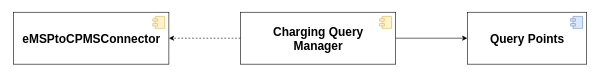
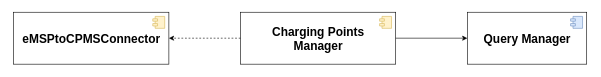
  <mxCell id="0" />
  <mxCell id="1" parent="0" />
- <mxCell id="2" value="&lt;b style=&quot;font-size: 20px&quot;&gt;Query Points&lt;/b&gt;" style="html=1;dropTarget=0;fontSize=20;fontStyle=0;" parent="1" vertex="1"><mxGeometry x="780" y="20" width="200" height="87" as="geometry" /></mxCell>
+ <mxCell id="2" value="&lt;b style=&quot;font-size: 20px&quot;&gt;Query Manager&lt;/b&gt;" style="html=1;dropTarget=0;fontSize=20;fontStyle=0;" parent="1" vertex="1"><mxGeometry x="780" y="20" width="200" height="87" as="geometry" /></mxCell>
  <mxCell id="3" value="" style="shape=module;jettyWidth=8;jettyHeight=4;fontSize=20;fillColor=#dae8fc;strokeColor=#6c8ebf;" parent="2" vertex="1"><mxGeometry x="1" width="20" height="20" relative="1" as="geometry"><mxPoint x="-27" y="7" as="offset" /></mxGeometry></mxCell>
- <mxCell id="4" value="&lt;b&gt;Charging Query&lt;br&gt;Manager&lt;br&gt;&lt;/b&gt;" style="html=1;dropTarget=0;fontSize=20;sketch=0;" parent="1" vertex="1"><mxGeometry x="400" y="20" width="260" height="87" as="geometry" /></mxCell>
+ <mxCell id="4" value="&lt;b&gt;Charging Points&lt;br&gt;Manager&lt;br&gt;&lt;/b&gt;" style="html=1;dropTarget=0;fontSize=20;sketch=0;" parent="1" vertex="1"><mxGeometry x="400" y="20" width="260" height="87" as="geometry" /></mxCell>
  <mxCell id="5" value="" style="shape=module;jettyWidth=8;jettyHeight=4;fontSize=20;fillColor=#fff2cc;strokeColor=#d6b656;" parent="4" vertex="1"><mxGeometry x="1" width="20" height="20" relative="1" as="geometry"><mxPoint x="-27" y="7" as="offset" /></mxGeometry></mxCell>
  <mxCell id="6" value="" style="endArrow=classic;html=1;entryX=0;entryY=0.5;entryDx=0;entryDy=0;exitX=1;exitY=0.5;exitDx=0;exitDy=0;" parent="1" source="4" target="2" edge="1"><mxGeometry width="50" height="50" relative="1" as="geometry"><mxPoint x="510" y="140" as="sourcePoint" /><mxPoint x="560" y="90" as="targetPoint" /></mxGeometry></mxCell>
  <mxCell id="7" value="&lt;b&gt;eMSPtoCPMSConnector&lt;/b&gt;" style="html=1;dropTarget=0;fontSize=20;sketch=0;" parent="1" vertex="1"><mxGeometry x="20" y="20" width="260" height="87" as="geometry" /></mxCell>
  <mxCell id="8" value="" style="shape=module;jettyWidth=8;jettyHeight=4;fontSize=20;fillColor=#fff2cc;strokeColor=#d6b656;" parent="7" vertex="1"><mxGeometry x="1" width="20" height="20" relative="1" as="geometry"><mxPoint x="-27" y="7" as="offset" /></mxGeometry></mxCell>
  <mxCell id="9" value="" style="endArrow=classic;html=1;dashed=1;" parent="1" source="4" target="7" edge="1"><mxGeometry width="50" height="50" relative="1" as="geometry"><mxPoint x="470" y="220" as="sourcePoint" /><mxPoint x="520" y="170" as="targetPoint" /></mxGeometry></mxCell>
